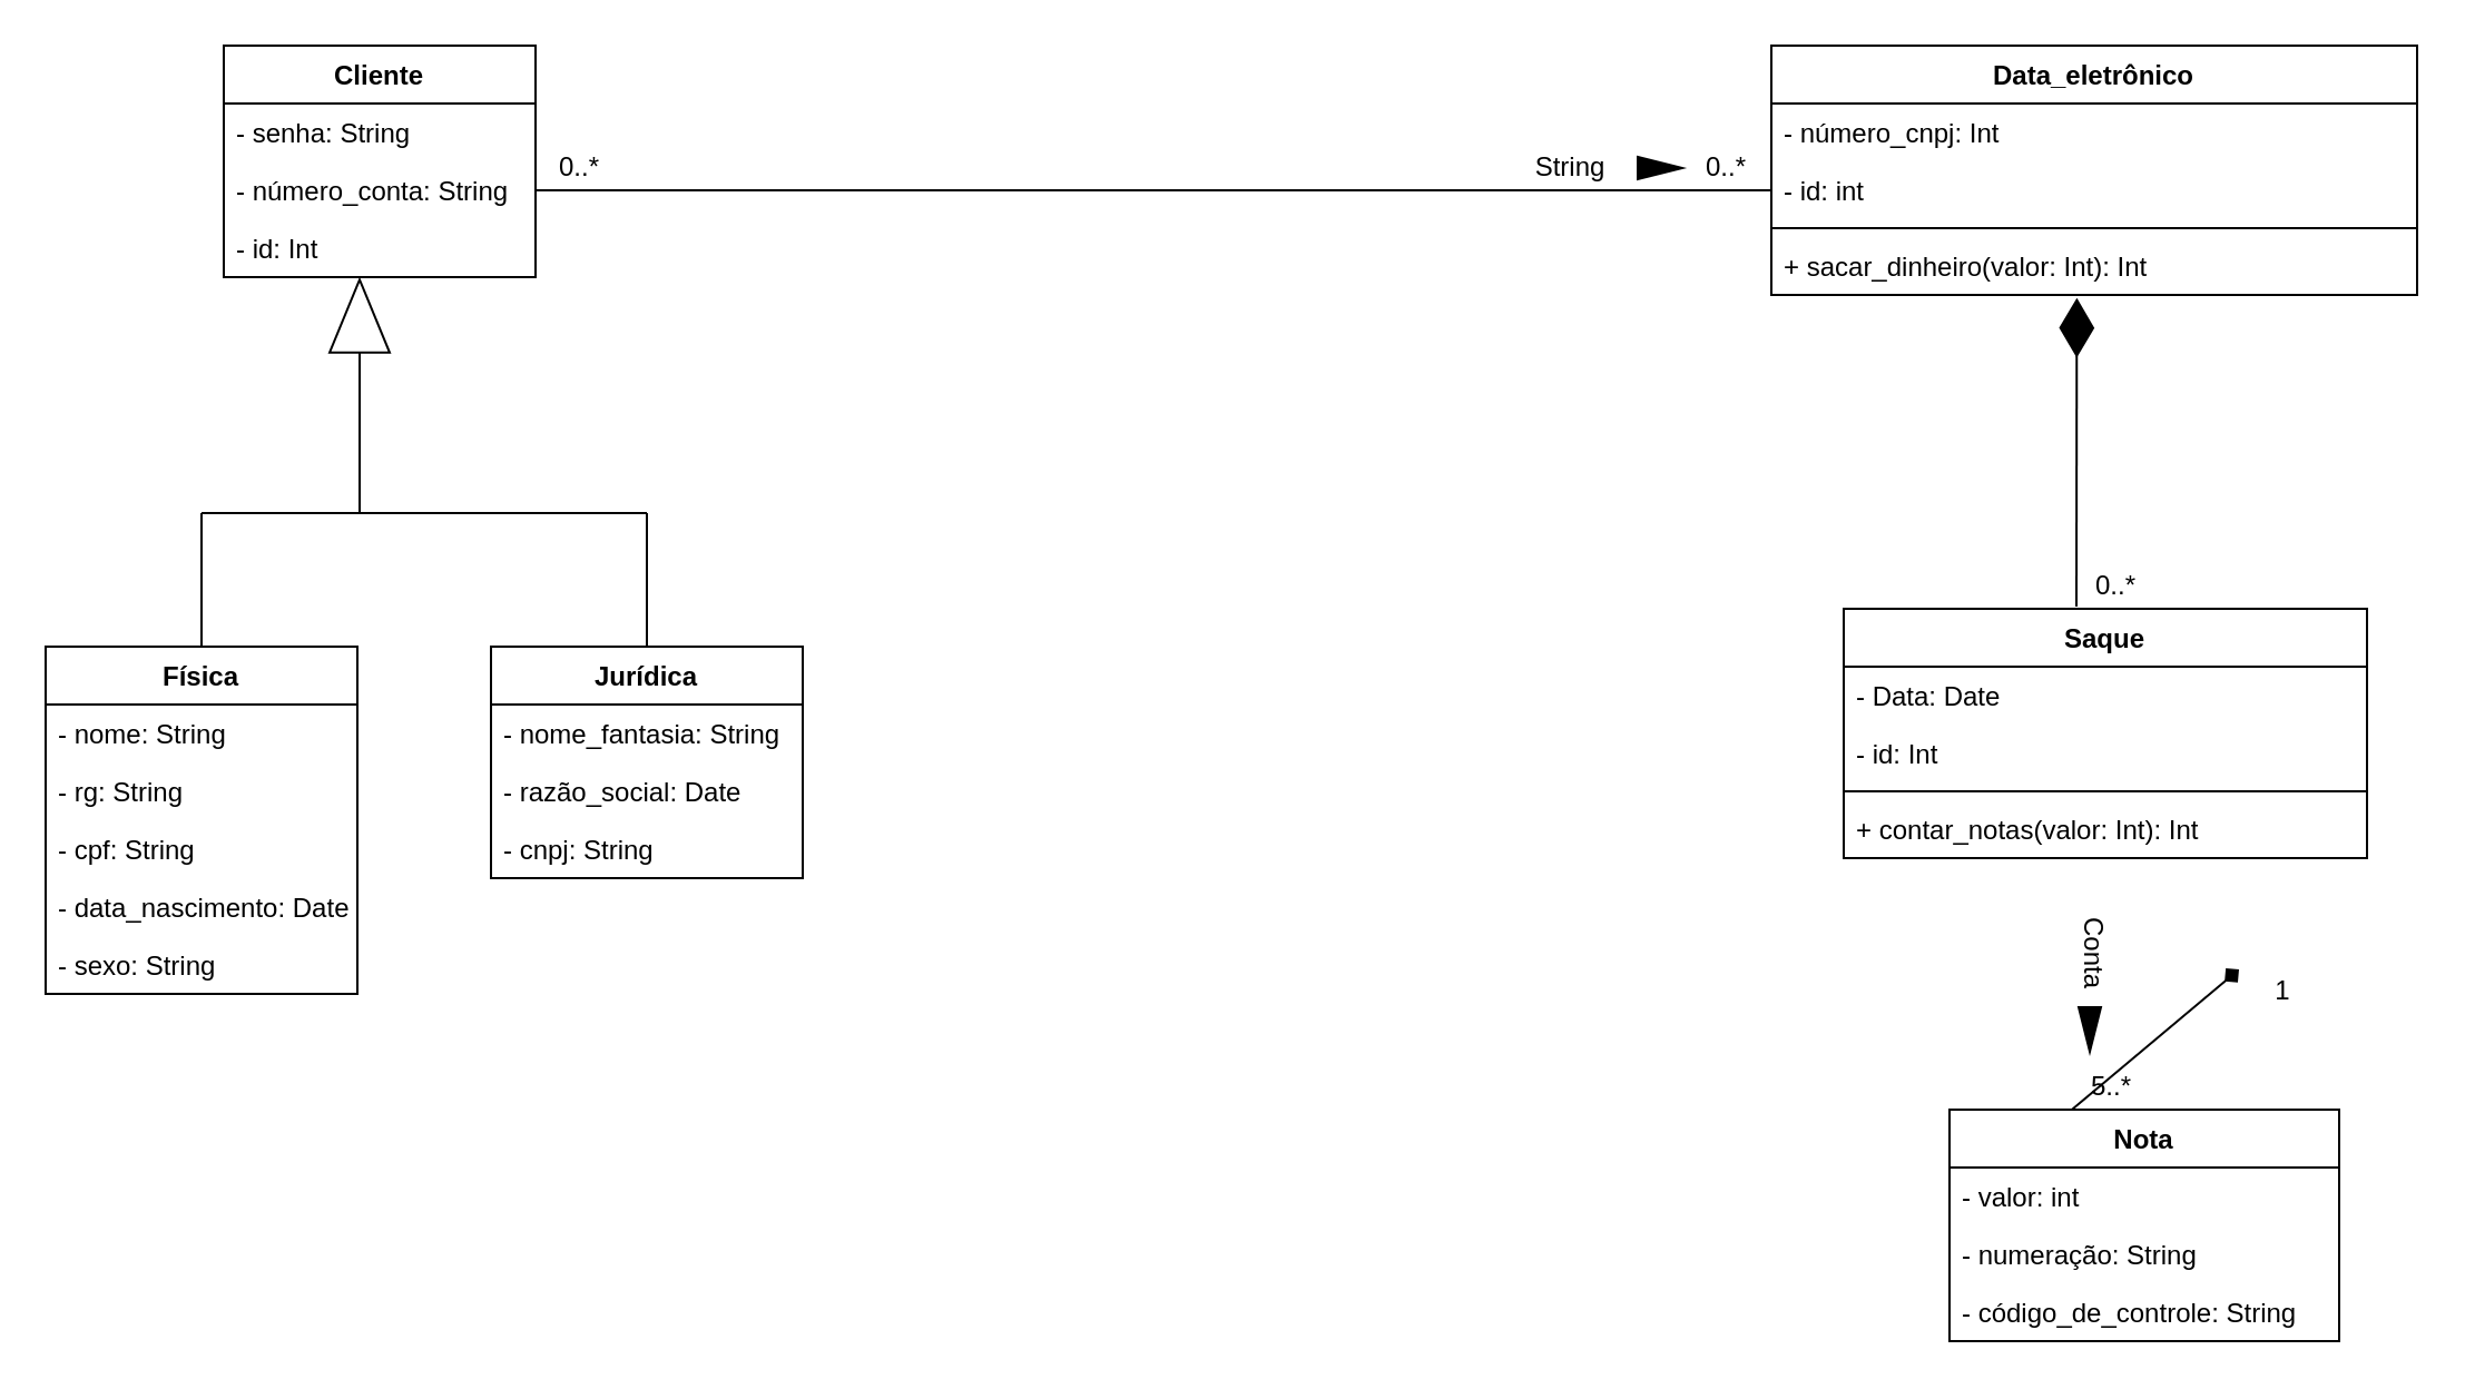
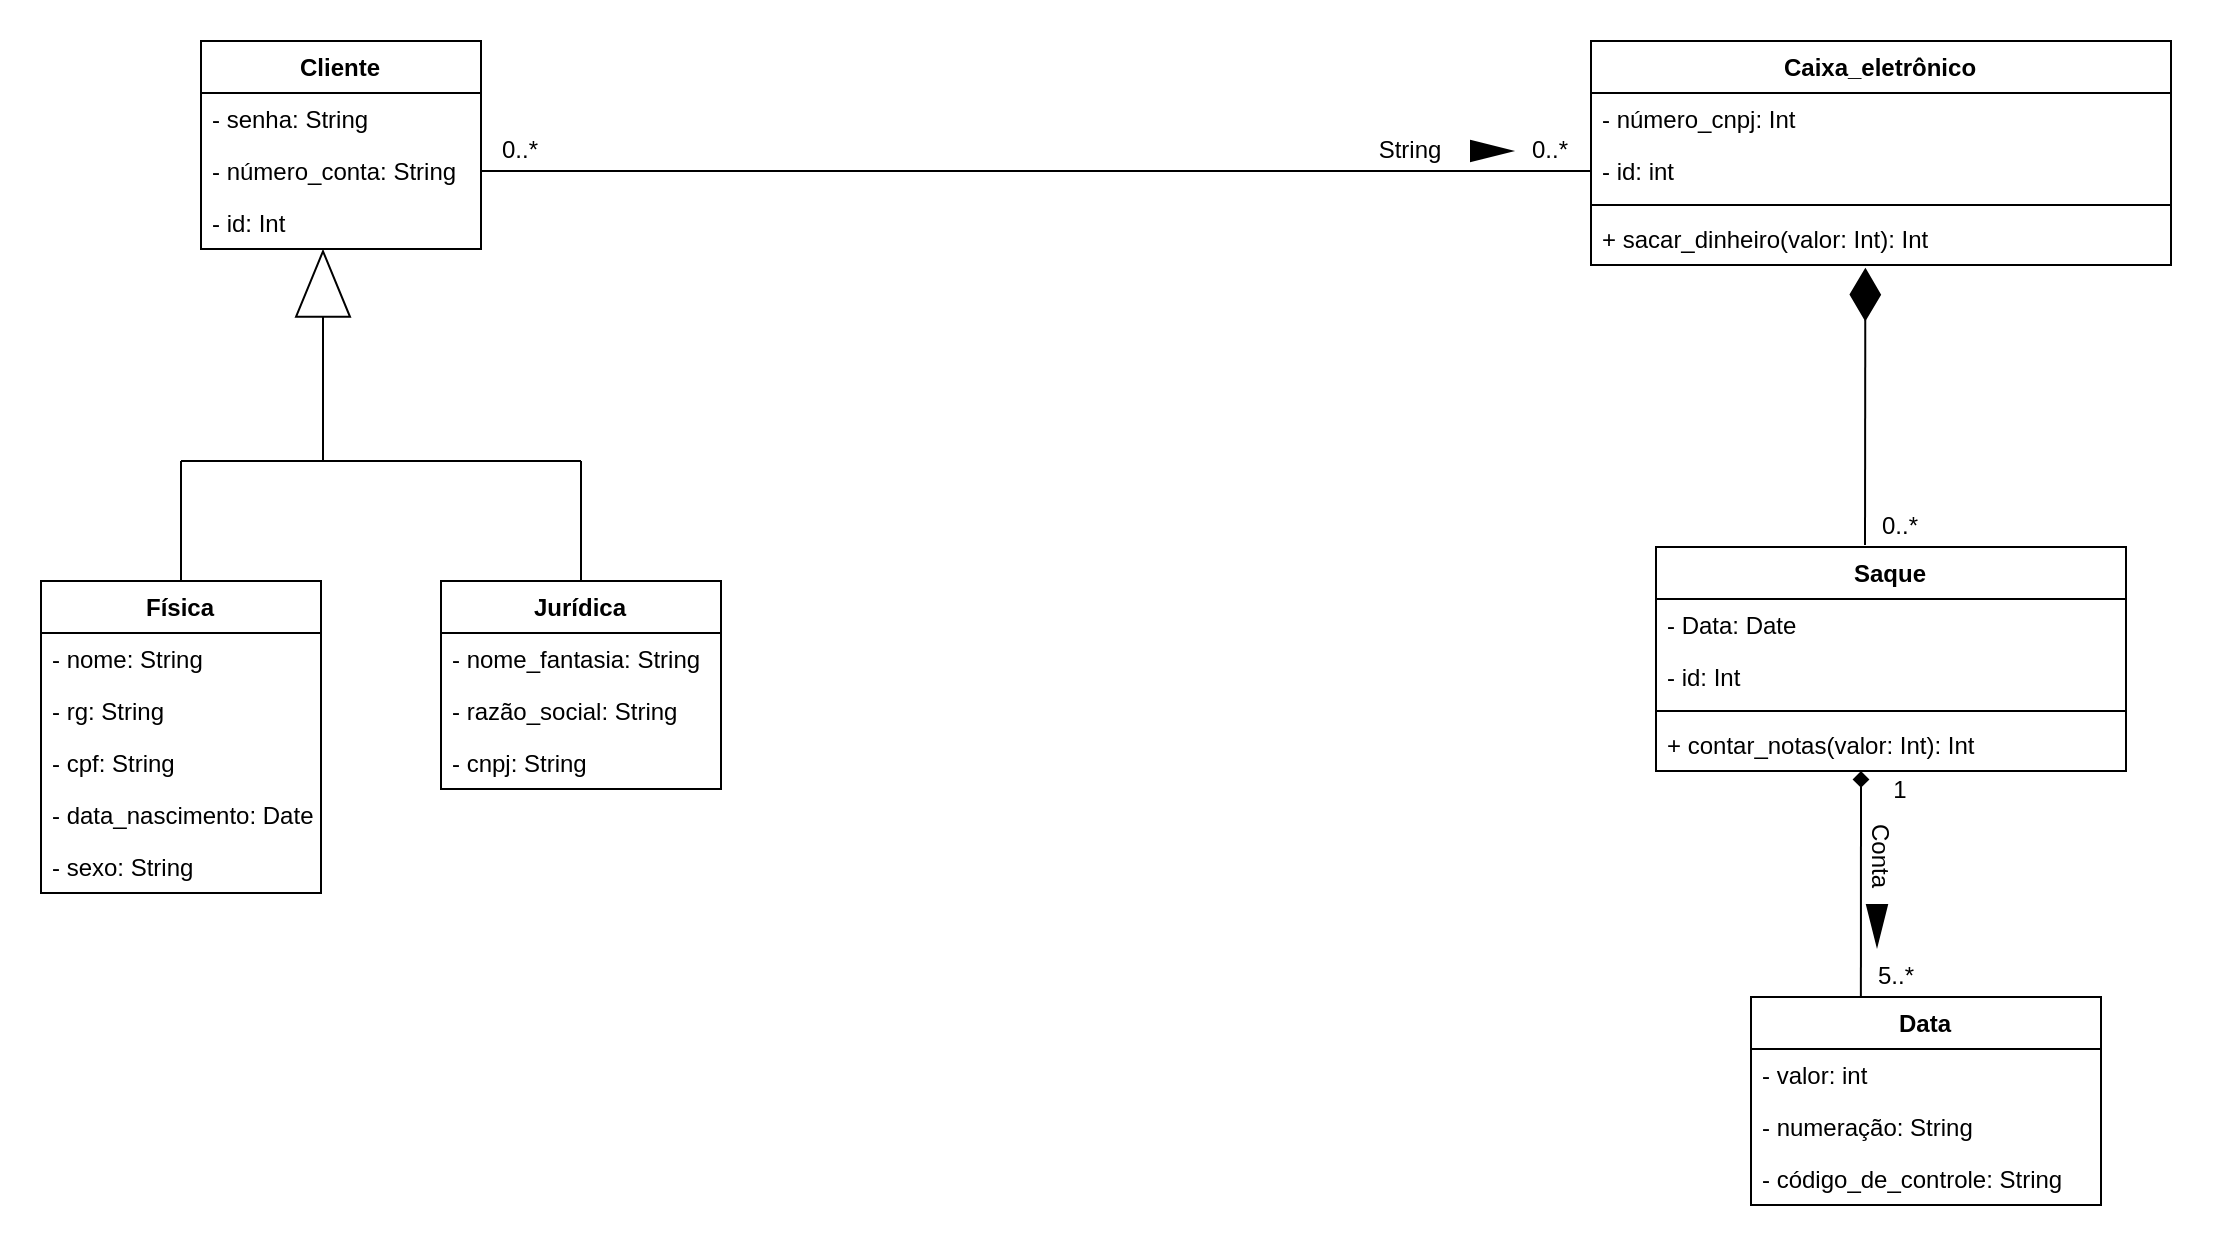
  <mxCell id="0" />
  <mxCell id="1" parent="0" />
  <mxCell id="2" value="" style="endArrow=none;html=1;" edge="1" parent="1"><mxGeometry width="50" height="50" relative="1" as="geometry"><mxPoint x="90" y="230" as="sourcePoint" /><mxPoint x="290" y="230" as="targetPoint" /></mxGeometry></mxCell>
  <mxCell id="3" value="Jurídica" style="swimlane;fontStyle=1;childLayout=stackLayout;horizontal=1;startSize=26;fillColor=none;horizontalStack=0;resizeParent=1;resizeParentMax=0;resizeLast=0;collapsible=1;marginBottom=0;" vertex="1" parent="1"><mxGeometry x="220" y="290" width="140" height="104" as="geometry" /></mxCell>
  <mxCell id="4" value="- nome_fantasia: String" style="text;strokeColor=none;fillColor=none;align=left;verticalAlign=top;spacingLeft=4;spacingRight=4;overflow=hidden;rotatable=0;points=[[0,0.5],[1,0.5]];portConstraint=eastwest;" vertex="1" parent="3"><mxGeometry y="26" width="140" height="26" as="geometry" /></mxCell>
- <mxCell id="5" value="- razão_social: Date" style="text;strokeColor=none;fillColor=none;align=left;verticalAlign=top;spacingLeft=4;spacingRight=4;overflow=hidden;rotatable=0;points=[[0,0.5],[1,0.5]];portConstraint=eastwest;" vertex="1" parent="3"><mxGeometry y="52" width="140" height="26" as="geometry" /></mxCell>
+ <mxCell id="5" value="- razão_social: String" style="text;strokeColor=none;fillColor=none;align=left;verticalAlign=top;spacingLeft=4;spacingRight=4;overflow=hidden;rotatable=0;points=[[0,0.5],[1,0.5]];portConstraint=eastwest;" vertex="1" parent="3"><mxGeometry y="52" width="140" height="26" as="geometry" /></mxCell>
  <mxCell id="6" value="- cnpj: String" style="text;strokeColor=none;fillColor=none;align=left;verticalAlign=top;spacingLeft=4;spacingRight=4;overflow=hidden;rotatable=0;points=[[0,0.5],[1,0.5]];portConstraint=eastwest;" vertex="1" parent="3"><mxGeometry y="78" width="140" height="26" as="geometry" /></mxCell>
  <mxCell id="7" value="" style="endArrow=none;html=1;exitX=0.5;exitY=0;exitDx=0;exitDy=0;" edge="1" parent="1" source="37"><mxGeometry width="50" height="50" relative="1" as="geometry"><mxPoint x="90" y="280" as="sourcePoint" /><mxPoint x="90" y="230" as="targetPoint" /></mxGeometry></mxCell>
  <mxCell id="8" value="" style="endArrow=none;html=1;exitX=0.5;exitY=0;exitDx=0;exitDy=0;" edge="1" parent="1" source="3"><mxGeometry width="50" height="50" relative="1" as="geometry"><mxPoint x="440" y="270" as="sourcePoint" /><mxPoint x="290" y="230" as="targetPoint" /></mxGeometry></mxCell>
  <mxCell id="9" value="" style="endArrow=none;html=1;entryX=0;entryY=0.5;entryDx=0;entryDy=0;exitX=1;exitY=0.5;exitDx=0;exitDy=0;" edge="1" parent="1" source="35"><mxGeometry width="50" height="50" relative="1" as="geometry"><mxPoint x="242" y="18" as="sourcePoint" /><mxPoint x="795" y="85" as="targetPoint" /></mxGeometry></mxCell>
  <mxCell id="10" value="0..*" style="text;html=1;strokeColor=none;fillColor=none;align=center;verticalAlign=middle;whiteSpace=wrap;rounded=0;" vertex="1" parent="1"><mxGeometry x="240" y="65" width="40" height="20" as="geometry" /></mxCell>
  <mxCell id="11" value="0..*" style="text;html=1;strokeColor=none;fillColor=none;align=center;verticalAlign=middle;whiteSpace=wrap;rounded=0;" vertex="1" parent="1"><mxGeometry x="755" y="65" width="40" height="20" as="geometry" /></mxCell>
  <mxCell id="12" value="" style="triangle;whiteSpace=wrap;html=1;fillColor=#000000;" vertex="1" parent="1"><mxGeometry x="735" y="70" width="20" height="10" as="geometry" /></mxCell>
  <mxCell id="13" value="String" style="text;html=1;strokeColor=none;fillColor=none;align=center;verticalAlign=middle;whiteSpace=wrap;rounded=0;" vertex="1" parent="1"><mxGeometry x="680" y="65" width="50" height="20" as="geometry" /></mxCell>
  <mxCell id="14" value="Saque" style="swimlane;fontStyle=1;align=center;verticalAlign=top;childLayout=stackLayout;horizontal=1;startSize=26;horizontalStack=0;resizeParent=1;resizeParentMax=0;resizeLast=0;collapsible=1;marginBottom=0;fillColor=#FFFFFF;" vertex="1" parent="1"><mxGeometry x="827.5" y="273" width="235" height="112" as="geometry" /></mxCell>
  <mxCell id="15" value="- Data: Date" style="text;strokeColor=none;fillColor=none;align=left;verticalAlign=top;spacingLeft=4;spacingRight=4;overflow=hidden;rotatable=0;points=[[0,0.5],[1,0.5]];portConstraint=eastwest;" vertex="1" parent="14"><mxGeometry y="26" width="235" height="26" as="geometry" /></mxCell>
  <mxCell id="16" value="- id: Int" style="text;strokeColor=none;fillColor=none;align=left;verticalAlign=top;spacingLeft=4;spacingRight=4;overflow=hidden;rotatable=0;points=[[0,0.5],[1,0.5]];portConstraint=eastwest;" vertex="1" parent="14"><mxGeometry y="52" width="235" height="26" as="geometry" /></mxCell>
  <mxCell id="17" value="" style="line;strokeWidth=1;fillColor=none;align=left;verticalAlign=middle;spacingTop=-1;spacingLeft=3;spacingRight=3;rotatable=0;labelPosition=right;points=[];portConstraint=eastwest;" vertex="1" parent="14"><mxGeometry y="78" width="235" height="8" as="geometry" /></mxCell>
  <mxCell id="18" value="+ contar_notas(valor: Int): Int" style="text;strokeColor=none;fillColor=none;align=left;verticalAlign=top;spacingLeft=4;spacingRight=4;overflow=hidden;rotatable=0;points=[[0,0.5],[1,0.5]];portConstraint=eastwest;" vertex="1" parent="14"><mxGeometry y="86" width="235" height="26" as="geometry" /></mxCell>
  <mxCell id="19" value="" style="endArrow=diamondThin;endFill=1;endSize=24;html=1;entryX=0.473;entryY=1.051;entryDx=0;entryDy=0;entryPerimeter=0;" edge="1" parent="1" target="32"><mxGeometry width="160" relative="1" as="geometry"><mxPoint x="932" y="272" as="sourcePoint" /><mxPoint x="930" y="160" as="targetPoint" /></mxGeometry></mxCell>
  <mxCell id="20" value="0..*" style="text;html=1;strokeColor=none;fillColor=none;align=center;verticalAlign=middle;whiteSpace=wrap;rounded=0;" vertex="1" parent="1"><mxGeometry x="930" y="253" width="40" height="20" as="geometry" /></mxCell>
  <mxCell id="21" value="" style="endArrow=diamond;html=1;entryX=0;entryY=0;entryDx=0;entryDy=0;exitX=0.314;exitY=0;exitDx=0;exitDy=0;exitPerimeter=0;" edge="1" parent="1" source="43" target="23"><mxGeometry width="50" height="50" relative="1" as="geometry"><mxPoint x="930" y="520" as="sourcePoint" /><mxPoint x="930" y="410" as="targetPoint" /></mxGeometry></mxCell>
  <mxCell id="22" value="5..*" style="text;html=1;strokeColor=none;fillColor=none;align=center;verticalAlign=middle;whiteSpace=wrap;rounded=0;" vertex="1" parent="1"><mxGeometry x="928" y="478" width="40" height="20" as="geometry" /></mxCell>
- <mxCell id="23" value="1" style="text;html=1;strokeColor=none;fillColor=none;align=center;verticalAlign=middle;whiteSpace=wrap;rounded=0;" vertex="1" parent="1"><mxGeometry x="1005" y="435" width="40" height="20" as="geometry" /></mxCell>
+ <mxCell id="23" value="1" style="text;html=1;strokeColor=none;fillColor=none;align=center;verticalAlign=middle;whiteSpace=wrap;rounded=0;" vertex="1" parent="1"><mxGeometry x="930" y="385" width="40" height="20" as="geometry" /></mxCell>
  <mxCell id="24" value="" style="triangle;whiteSpace=wrap;html=1;fillColor=#000000;rotation=90;" vertex="1" parent="1"><mxGeometry x="928" y="457" width="20" height="10" as="geometry" /></mxCell>
  <mxCell id="25" value="Conta" style="text;html=1;strokeColor=none;fillColor=none;align=center;verticalAlign=middle;whiteSpace=wrap;rounded=0;rotation=90;" vertex="1" parent="1"><mxGeometry x="920" y="418" width="40" height="20" as="geometry" /></mxCell>
  <mxCell id="26" value="" style="triangle;whiteSpace=wrap;html=1;rotation=-90;" vertex="1" parent="1"><mxGeometry x="144.62" y="128" width="32.75" height="27" as="geometry" /></mxCell>
  <mxCell id="27" value="" style="endArrow=none;html=1;" edge="1" parent="1" target="26"><mxGeometry width="50" height="50" relative="1" as="geometry"><mxPoint x="161" y="230" as="sourcePoint" /><mxPoint x="170" y="160" as="targetPoint" /></mxGeometry></mxCell>
- <mxCell id="28" value="Data_eletrônico" style="swimlane;fontStyle=1;align=center;verticalAlign=top;childLayout=stackLayout;horizontal=1;startSize=26;horizontalStack=0;resizeParent=1;resizeParentMax=0;resizeLast=0;collapsible=1;marginBottom=0;" vertex="1" parent="1"><mxGeometry x="795" y="20" width="290" height="112" as="geometry" /></mxCell>
+ <mxCell id="28" value="Caixa_eletrônico" style="swimlane;fontStyle=1;align=center;verticalAlign=top;childLayout=stackLayout;horizontal=1;startSize=26;horizontalStack=0;resizeParent=1;resizeParentMax=0;resizeLast=0;collapsible=1;marginBottom=0;" vertex="1" parent="1"><mxGeometry x="795" y="20" width="290" height="112" as="geometry" /></mxCell>
  <mxCell id="29" value="- número_cnpj: Int" style="text;strokeColor=none;fillColor=none;align=left;verticalAlign=top;spacingLeft=4;spacingRight=4;overflow=hidden;rotatable=0;points=[[0,0.5],[1,0.5]];portConstraint=eastwest;" vertex="1" parent="28"><mxGeometry y="26" width="290" height="26" as="geometry" /></mxCell>
  <mxCell id="30" value="- id: int" style="text;strokeColor=none;fillColor=none;align=left;verticalAlign=top;spacingLeft=4;spacingRight=4;overflow=hidden;rotatable=0;points=[[0,0.5],[1,0.5]];portConstraint=eastwest;" vertex="1" parent="28"><mxGeometry y="52" width="290" height="26" as="geometry" /></mxCell>
  <mxCell id="31" value="" style="line;strokeWidth=1;fillColor=none;align=left;verticalAlign=middle;spacingTop=-1;spacingLeft=3;spacingRight=3;rotatable=0;labelPosition=right;points=[];portConstraint=eastwest;" vertex="1" parent="28"><mxGeometry y="78" width="290" height="8" as="geometry" /></mxCell>
  <mxCell id="32" value="+ sacar_dinheiro(valor: Int): Int" style="text;strokeColor=none;fillColor=none;align=left;verticalAlign=top;spacingLeft=4;spacingRight=4;overflow=hidden;rotatable=0;points=[[0,0.5],[1,0.5]];portConstraint=eastwest;" vertex="1" parent="28"><mxGeometry y="86" width="290" height="26" as="geometry" /></mxCell>
  <mxCell id="33" value="Cliente" style="swimlane;fontStyle=1;childLayout=stackLayout;horizontal=1;startSize=26;fillColor=none;horizontalStack=0;resizeParent=1;resizeParentMax=0;resizeLast=0;collapsible=1;marginBottom=0;" vertex="1" parent="1"><mxGeometry x="100" y="20" width="140" height="104" as="geometry" /></mxCell>
  <mxCell id="34" value="- senha: String" style="text;strokeColor=none;fillColor=none;align=left;verticalAlign=top;spacingLeft=4;spacingRight=4;overflow=hidden;rotatable=0;points=[[0,0.5],[1,0.5]];portConstraint=eastwest;" vertex="1" parent="33"><mxGeometry y="26" width="140" height="26" as="geometry" /></mxCell>
  <mxCell id="35" value="- número_conta: String" style="text;strokeColor=none;fillColor=none;align=left;verticalAlign=top;spacingLeft=4;spacingRight=4;overflow=hidden;rotatable=0;points=[[0,0.5],[1,0.5]];portConstraint=eastwest;" vertex="1" parent="33"><mxGeometry y="52" width="140" height="26" as="geometry" /></mxCell>
  <mxCell id="36" value="- id: Int" style="text;strokeColor=none;fillColor=none;align=left;verticalAlign=top;spacingLeft=4;spacingRight=4;overflow=hidden;rotatable=0;points=[[0,0.5],[1,0.5]];portConstraint=eastwest;" vertex="1" parent="33"><mxGeometry y="78" width="140" height="26" as="geometry" /></mxCell>
  <mxCell id="37" value="Física" style="swimlane;fontStyle=1;childLayout=stackLayout;horizontal=1;startSize=26;fillColor=none;horizontalStack=0;resizeParent=1;resizeParentMax=0;resizeLast=0;collapsible=1;marginBottom=0;" vertex="1" parent="1"><mxGeometry x="20" y="290" width="140" height="156" as="geometry" /></mxCell>
  <mxCell id="38" value="- nome: String" style="text;strokeColor=none;fillColor=none;align=left;verticalAlign=top;spacingLeft=4;spacingRight=4;overflow=hidden;rotatable=0;points=[[0,0.5],[1,0.5]];portConstraint=eastwest;" vertex="1" parent="37"><mxGeometry y="26" width="140" height="26" as="geometry" /></mxCell>
  <mxCell id="39" value="- rg: String" style="text;strokeColor=none;fillColor=none;align=left;verticalAlign=top;spacingLeft=4;spacingRight=4;overflow=hidden;rotatable=0;points=[[0,0.5],[1,0.5]];portConstraint=eastwest;" vertex="1" parent="37"><mxGeometry y="52" width="140" height="26" as="geometry" /></mxCell>
  <mxCell id="40" value="- cpf: String" style="text;strokeColor=none;fillColor=none;align=left;verticalAlign=top;spacingLeft=4;spacingRight=4;overflow=hidden;rotatable=0;points=[[0,0.5],[1,0.5]];portConstraint=eastwest;" vertex="1" parent="37"><mxGeometry y="78" width="140" height="26" as="geometry" /></mxCell>
  <mxCell id="41" value="- data_nascimento: Date" style="text;strokeColor=none;fillColor=none;align=left;verticalAlign=top;spacingLeft=4;spacingRight=4;overflow=hidden;rotatable=0;points=[[0,0.5],[1,0.5]];portConstraint=eastwest;" vertex="1" parent="37"><mxGeometry y="104" width="140" height="26" as="geometry" /></mxCell>
  <mxCell id="42" value="- sexo: String" style="text;strokeColor=none;fillColor=none;align=left;verticalAlign=top;spacingLeft=4;spacingRight=4;overflow=hidden;rotatable=0;points=[[0,0.5],[1,0.5]];portConstraint=eastwest;" vertex="1" parent="37"><mxGeometry y="130" width="140" height="26" as="geometry" /></mxCell>
- <mxCell id="43" value="Nota" style="swimlane;fontStyle=1;childLayout=stackLayout;horizontal=1;startSize=26;fillColor=none;horizontalStack=0;resizeParent=1;resizeParentMax=0;resizeLast=0;collapsible=1;marginBottom=0;" vertex="1" parent="1"><mxGeometry x="875" y="498" width="175" height="104" as="geometry" /></mxCell>
+ <mxCell id="43" value="Data" style="swimlane;fontStyle=1;childLayout=stackLayout;horizontal=1;startSize=26;fillColor=none;horizontalStack=0;resizeParent=1;resizeParentMax=0;resizeLast=0;collapsible=1;marginBottom=0;" vertex="1" parent="1"><mxGeometry x="875" y="498" width="175" height="104" as="geometry" /></mxCell>
  <mxCell id="44" value="- valor: int" style="text;strokeColor=none;fillColor=none;align=left;verticalAlign=top;spacingLeft=4;spacingRight=4;overflow=hidden;rotatable=0;points=[[0,0.5],[1,0.5]];portConstraint=eastwest;" vertex="1" parent="43"><mxGeometry y="26" width="175" height="26" as="geometry" /></mxCell>
  <mxCell id="45" value="- numeração: String" style="text;strokeColor=none;fillColor=none;align=left;verticalAlign=top;spacingLeft=4;spacingRight=4;overflow=hidden;rotatable=0;points=[[0,0.5],[1,0.5]];portConstraint=eastwest;" vertex="1" parent="43"><mxGeometry y="52" width="175" height="26" as="geometry" /></mxCell>
  <mxCell id="46" value="- código_de_controle: String" style="text;strokeColor=none;fillColor=none;align=left;verticalAlign=top;spacingLeft=4;spacingRight=4;overflow=hidden;rotatable=0;points=[[0,0.5],[1,0.5]];portConstraint=eastwest;" vertex="1" parent="43"><mxGeometry y="78" width="175" height="26" as="geometry" /></mxCell>
